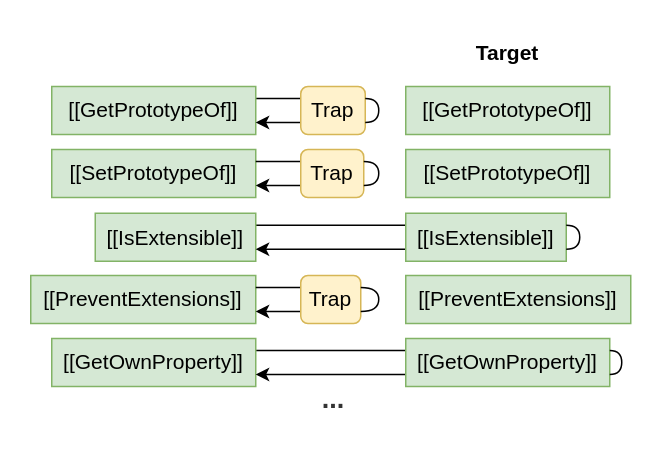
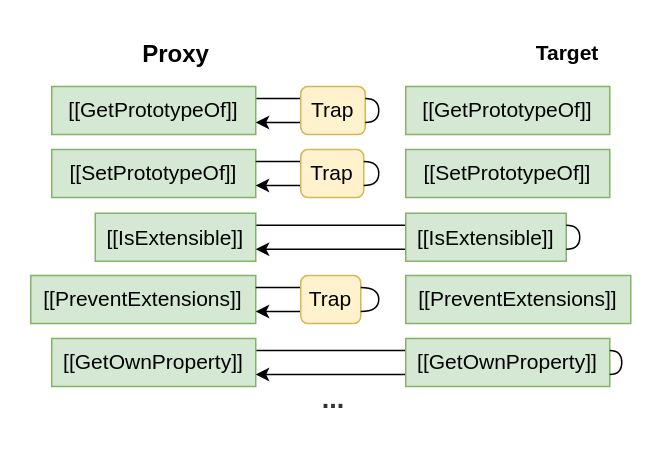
  <mxCell id="0" />
  <mxCell id="1" parent="0" />
  <mxCell id="2" style="edgeStyle=orthogonalEdgeStyle;curved=1;rounded=0;orthogonalLoop=1;jettySize=auto;html=1;exitX=1;exitY=0.25;exitDx=0;exitDy=0;entryX=0;entryY=0.25;entryDx=0;entryDy=0;fontSize=16;endArrow=none;endFill=0;" edge="1" parent="1" source="3" target="11"><mxGeometry relative="1" as="geometry" /></mxCell>
  <mxCell id="3" value="&lt;font style=&quot;font-size: 14px&quot;&gt;[[GetOwnProperty]]&lt;/font&gt;" style="rounded=0;whiteSpace=wrap;html=1;fillColor=#d5e8d4;strokeColor=#82b366;" vertex="1" parent="1"><mxGeometry x="34" y="225" width="136" height="32" as="geometry" /></mxCell>
  <mxCell id="4" style="rounded=0;orthogonalLoop=1;jettySize=auto;html=1;exitX=1;exitY=0.25;exitDx=0;exitDy=0;entryX=0;entryY=0.25;entryDx=0;entryDy=0;fontSize=16;endArrow=none;endFill=0;" edge="1" parent="1" source="5" target="18"><mxGeometry relative="1" as="geometry" /></mxCell>
  <mxCell id="5" value="&lt;font style=&quot;font-size: 14px&quot;&gt;[[GetPrototypeOf]]&lt;/font&gt;" style="rounded=0;whiteSpace=wrap;html=1;fillColor=#d5e8d4;strokeColor=#82b366;" vertex="1" parent="1"><mxGeometry x="34" y="57" width="136" height="32" as="geometry" /></mxCell>
  <mxCell id="6" style="edgeStyle=orthogonalEdgeStyle;curved=1;rounded=0;orthogonalLoop=1;jettySize=auto;html=1;exitX=1;exitY=0.25;exitDx=0;exitDy=0;entryX=0;entryY=0.25;entryDx=0;entryDy=0;fontSize=16;endArrow=none;endFill=0;" edge="1" parent="1" source="7" target="14"><mxGeometry relative="1" as="geometry" /></mxCell>
  <mxCell id="7" value="&lt;font style=&quot;font-size: 14px&quot;&gt;[[IsExtensible]]&lt;/font&gt;" style="rounded=0;whiteSpace=wrap;html=1;fillColor=#d5e8d4;strokeColor=#82b366;" vertex="1" parent="1"><mxGeometry x="63" y="141.5" width="107" height="32" as="geometry" /></mxCell>
  <mxCell id="8" value="&lt;font style=&quot;font-size: 14px&quot;&gt;[[SetPrototypeOf]]&lt;/font&gt;" style="rounded=0;whiteSpace=wrap;html=1;fillColor=#d5e8d4;strokeColor=#82b366;" vertex="1" parent="1"><mxGeometry x="34" y="99" width="136" height="32" as="geometry" /></mxCell>
  <mxCell id="9" value="&lt;font style=&quot;font-size: 14px&quot;&gt;[[PreventExtensions]]&lt;/font&gt;" style="rounded=0;whiteSpace=wrap;html=1;fillColor=#d5e8d4;strokeColor=#82b366;" vertex="1" parent="1"><mxGeometry x="20" y="183" width="150" height="32" as="geometry" /></mxCell>
  <mxCell id="10" style="edgeStyle=orthogonalEdgeStyle;curved=1;rounded=0;orthogonalLoop=1;jettySize=auto;html=1;exitX=0;exitY=0.75;exitDx=0;exitDy=0;entryX=1;entryY=0.75;entryDx=0;entryDy=0;fontSize=16;endArrow=classic;endFill=1;" edge="1" parent="1" source="11" target="3"><mxGeometry relative="1" as="geometry" /></mxCell>
  <mxCell id="11" value="&lt;font style=&quot;font-size: 14px&quot;&gt;[[GetOwnProperty]]&lt;/font&gt;" style="rounded=0;whiteSpace=wrap;html=1;fillColor=#d5e8d4;strokeColor=#82b366;" vertex="1" parent="1"><mxGeometry x="270" y="225" width="136" height="32" as="geometry" /></mxCell>
  <mxCell id="12" value="&lt;font style=&quot;font-size: 14px&quot;&gt;[[GetPrototypeOf]]&lt;/font&gt;" style="rounded=0;whiteSpace=wrap;html=1;fillColor=#d5e8d4;strokeColor=#82b366;" vertex="1" parent="1"><mxGeometry x="270" y="57" width="136" height="32" as="geometry" /></mxCell>
  <mxCell id="13" style="edgeStyle=orthogonalEdgeStyle;curved=1;rounded=0;orthogonalLoop=1;jettySize=auto;html=1;exitX=0;exitY=0.75;exitDx=0;exitDy=0;entryX=1;entryY=0.75;entryDx=0;entryDy=0;fontSize=16;endArrow=classic;endFill=1;" edge="1" parent="1" source="14" target="7"><mxGeometry relative="1" as="geometry" /></mxCell>
  <mxCell id="14" value="&lt;font style=&quot;font-size: 14px&quot;&gt;[[IsExtensible]]&lt;/font&gt;" style="rounded=0;whiteSpace=wrap;html=1;fillColor=#d5e8d4;strokeColor=#82b366;" vertex="1" parent="1"><mxGeometry x="270" y="141.5" width="107" height="32" as="geometry" /></mxCell>
  <mxCell id="15" value="&lt;font style=&quot;font-size: 14px&quot;&gt;[[SetPrototypeOf]]&lt;/font&gt;" style="rounded=0;whiteSpace=wrap;html=1;fillColor=#d5e8d4;strokeColor=#82b366;" vertex="1" parent="1"><mxGeometry x="270" y="99" width="136" height="32" as="geometry" /></mxCell>
  <mxCell id="16" value="&lt;font style=&quot;font-size: 14px&quot;&gt;[[PreventExtensions]]&lt;/font&gt;" style="rounded=0;whiteSpace=wrap;html=1;fillColor=#d5e8d4;strokeColor=#82b366;" vertex="1" parent="1"><mxGeometry x="270" y="183" width="150" height="32" as="geometry" /></mxCell>
  <mxCell id="17" style="edgeStyle=none;rounded=0;orthogonalLoop=1;jettySize=auto;html=1;exitX=0;exitY=0.75;exitDx=0;exitDy=0;entryX=1;entryY=0.75;entryDx=0;entryDy=0;fontSize=16;endArrow=classic;endFill=1;" edge="1" parent="1" source="18" target="5"><mxGeometry relative="1" as="geometry" /></mxCell>
  <mxCell id="18" value="Trap" style="rounded=1;whiteSpace=wrap;html=1;fontSize=14;fillColor=#fff2cc;strokeColor=#d6b656;" vertex="1" parent="1"><mxGeometry x="200" y="57" width="43" height="32" as="geometry" /></mxCell>
- <mxCell id="20" value="&lt;b&gt;Target&lt;/b&gt;" style="text;html=1;strokeColor=none;fillColor=none;align=center;verticalAlign=middle;whiteSpace=wrap;rounded=0;fontSize=14;" vertex="1" parent="1"><mxGeometry x="308" y="20" width="60" height="30" as="geometry" /></mxCell>
+ <mxCell id="19" value="&lt;font style=&quot;font-size: 16px&quot;&gt;&lt;b&gt;Proxy&lt;/b&gt;&lt;/font&gt;" style="text;html=1;strokeColor=none;fillColor=none;align=center;verticalAlign=middle;whiteSpace=wrap;rounded=0;fontSize=14;" vertex="1" parent="1"><mxGeometry x="86.5" y="20" width="60" height="30" as="geometry" /></mxCell>
+ <mxCell id="20" value="&lt;b&gt;Target&lt;/b&gt;" style="text;html=1;strokeColor=none;fillColor=none;align=center;verticalAlign=middle;whiteSpace=wrap;rounded=0;fontSize=14;" vertex="1" parent="1"><mxGeometry x="348" y="20" width="60" height="30" as="geometry" /></mxCell>
  <mxCell id="21" style="edgeStyle=orthogonalEdgeStyle;rounded=0;orthogonalLoop=1;jettySize=auto;html=1;exitX=1;exitY=0.25;exitDx=0;exitDy=0;entryX=1;entryY=0.75;entryDx=0;entryDy=0;fontSize=16;endArrow=none;endFill=0;curved=1;" edge="1" parent="1" source="18" target="18"><mxGeometry relative="1" as="geometry"><Array as="points"><mxPoint x="252" y="65" /><mxPoint x="252" y="81" /></Array></mxGeometry></mxCell>
  <mxCell id="22" style="rounded=0;orthogonalLoop=1;jettySize=auto;html=1;exitX=1;exitY=0.25;exitDx=0;exitDy=0;entryX=0;entryY=0.25;entryDx=0;entryDy=0;fontSize=16;endArrow=none;endFill=0;" edge="1" parent="1" target="24"><mxGeometry relative="1" as="geometry"><mxPoint x="170" y="107" as="sourcePoint" /></mxGeometry></mxCell>
  <mxCell id="23" style="edgeStyle=none;rounded=0;orthogonalLoop=1;jettySize=auto;html=1;exitX=0;exitY=0.75;exitDx=0;exitDy=0;entryX=1;entryY=0.75;entryDx=0;entryDy=0;fontSize=16;endArrow=classic;endFill=1;" edge="1" parent="1" source="24"><mxGeometry relative="1" as="geometry"><mxPoint x="170" y="123" as="targetPoint" /></mxGeometry></mxCell>
  <mxCell id="24" value="Trap" style="rounded=1;whiteSpace=wrap;html=1;fontSize=14;fillColor=#fff2cc;strokeColor=#d6b656;" vertex="1" parent="1"><mxGeometry x="200" y="99" width="42" height="32" as="geometry" /></mxCell>
  <mxCell id="25" style="edgeStyle=orthogonalEdgeStyle;rounded=0;orthogonalLoop=1;jettySize=auto;html=1;exitX=1;exitY=0.25;exitDx=0;exitDy=0;entryX=1;entryY=0.75;entryDx=0;entryDy=0;fontSize=16;endArrow=none;endFill=0;curved=1;" edge="1" parent="1" source="24" target="24"><mxGeometry relative="1" as="geometry"><Array as="points"><mxPoint x="252" y="107" /><mxPoint x="252" y="123" /></Array></mxGeometry></mxCell>
  <mxCell id="26" style="rounded=0;orthogonalLoop=1;jettySize=auto;html=1;exitX=1;exitY=0.25;exitDx=0;exitDy=0;entryX=0;entryY=0.25;entryDx=0;entryDy=0;fontSize=16;endArrow=none;endFill=0;" edge="1" parent="1" target="28" source="9"><mxGeometry relative="1" as="geometry"><mxPoint x="170" y="191" as="sourcePoint" /></mxGeometry></mxCell>
  <mxCell id="27" style="edgeStyle=none;rounded=0;orthogonalLoop=1;jettySize=auto;html=1;exitX=0;exitY=0.75;exitDx=0;exitDy=0;entryX=1;entryY=0.75;entryDx=0;entryDy=0;fontSize=16;endArrow=classic;endFill=1;" edge="1" parent="1" source="28" target="9"><mxGeometry relative="1" as="geometry"><mxPoint x="170" y="207" as="targetPoint" /></mxGeometry></mxCell>
  <mxCell id="28" value="Trap" style="rounded=1;whiteSpace=wrap;html=1;fontSize=14;fillColor=#fff2cc;strokeColor=#d6b656;" vertex="1" parent="1"><mxGeometry x="200" y="183" width="40" height="32" as="geometry" /></mxCell>
  <mxCell id="29" style="edgeStyle=orthogonalEdgeStyle;rounded=0;orthogonalLoop=1;jettySize=auto;html=1;exitX=1;exitY=0.25;exitDx=0;exitDy=0;entryX=1;entryY=0.75;entryDx=0;entryDy=0;fontSize=16;endArrow=none;endFill=0;curved=1;" edge="1" parent="1" source="28" target="28"><mxGeometry relative="1" as="geometry"><Array as="points"><mxPoint x="252" y="191" /><mxPoint x="252" y="207" /></Array></mxGeometry></mxCell>
  <mxCell id="30" style="edgeStyle=orthogonalEdgeStyle;curved=1;rounded=0;orthogonalLoop=1;jettySize=auto;html=1;exitX=1;exitY=0.25;exitDx=0;exitDy=0;entryX=1;entryY=0.75;entryDx=0;entryDy=0;fontSize=16;endArrow=none;endFill=0;" edge="1" parent="1" source="14" target="14"><mxGeometry relative="1" as="geometry"><Array as="points"><mxPoint x="386" y="150" /><mxPoint x="386" y="166" /></Array></mxGeometry></mxCell>
  <mxCell id="31" style="edgeStyle=orthogonalEdgeStyle;curved=1;rounded=0;orthogonalLoop=1;jettySize=auto;html=1;exitX=1;exitY=0.25;exitDx=0;exitDy=0;entryX=1;entryY=0.75;entryDx=0;entryDy=0;fontSize=16;endArrow=none;endFill=0;" edge="1" parent="1" source="11" target="11"><mxGeometry relative="1" as="geometry"><Array as="points"><mxPoint x="414" y="233" /><mxPoint x="414" y="249" /></Array></mxGeometry></mxCell>
  <mxCell id="32" value="&lt;font style=&quot;font-size: 18px&quot; color=&quot;#333333&quot;&gt;&lt;b&gt;...&lt;/b&gt;&lt;/font&gt;" style="text;html=1;strokeColor=none;fillColor=none;align=center;verticalAlign=middle;whiteSpace=wrap;rounded=0;fontSize=14;" vertex="1" parent="1"><mxGeometry x="191.5" y="251" width="60" height="30" as="geometry" /></mxCell>
